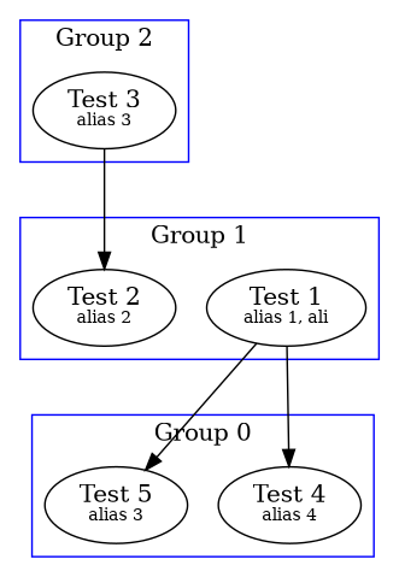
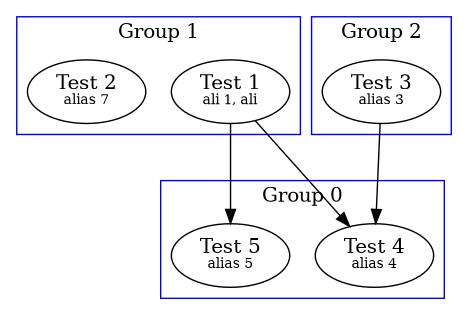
  digraph {
    compound=true
    rank=same
    ranksep=1
-   n1 [label=<Test 1<br/><font point-size="10">alias 1, ali</font>>]
-   n2 [label=<Test 2<br/><font point-size="10">alias 2</font>>]
+   n1 [label=<Test 1<br/><font point-size="10">ali 1, ali</font>>]
+   n2 [label=<Test 2<br/><font point-size="10">alias 7</font>>]
    n3 [label=<Test 3<br/><font point-size="10">alias 3</font>>]
    n4 [label=<Test 4<br/><font point-size="10">alias 4</font>>]
-   n5 [label=<Test 5<br/><font point-size="10">alias 3</font>>]
+   n5 [label=<Test 5<br/><font point-size="10">alias 5</font>>]
    subgraph cluster_1 {
      color=blue
      label="Group 1"
      n1
      n2
    }
    subgraph cluster_2 {
      color=blue
      label="Group 2"
      n3
    }
    subgraph cluster_3 {
      color=blue
      label="Group 0"
      n4
      n5
    }
    n1 -> n4
    n1 -> n5
-   n3 -> n2
+   n3 -> n4
  }
